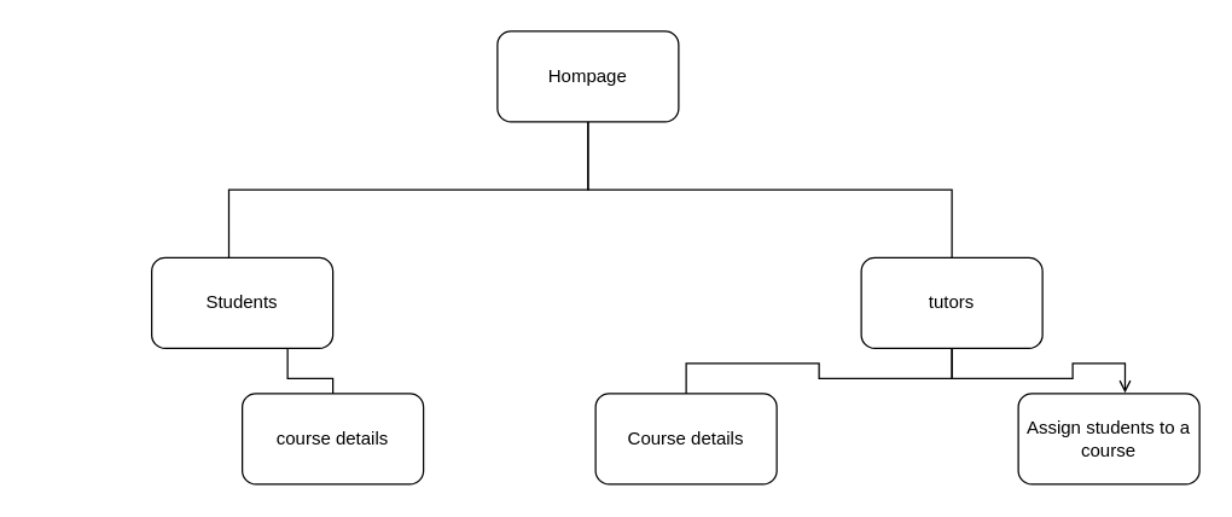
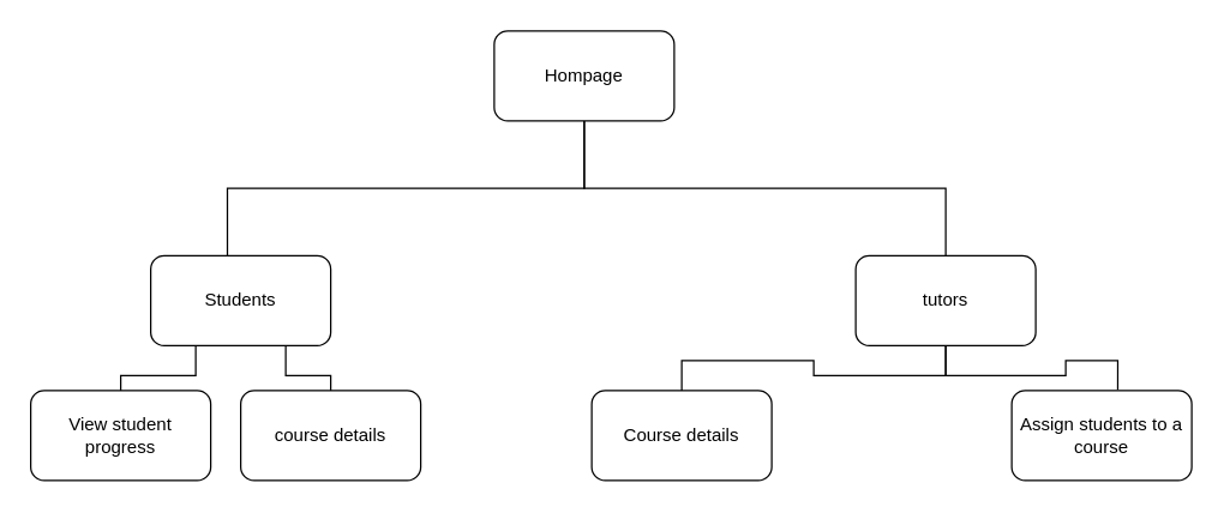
  <mxCell id="0" />
  <mxCell id="1" parent="0" />
  <mxCell id="2" style="edgeStyle=orthogonalEdgeStyle;rounded=0;orthogonalLoop=1;jettySize=auto;html=1;exitX=0.5;exitY=1;exitDx=0;exitDy=0;endArrow=none;endFill=0;entryX=0.426;entryY=0.022;entryDx=0;entryDy=0;entryPerimeter=0;" edge="1" parent="1" source="4" target="9"><mxGeometry relative="1" as="geometry"><mxPoint x="290.059" y="170" as="targetPoint" /></mxGeometry></mxCell>
  <mxCell id="3" style="edgeStyle=orthogonalEdgeStyle;rounded=0;orthogonalLoop=1;jettySize=auto;html=1;exitX=0.5;exitY=1;exitDx=0;exitDy=0;entryX=0.5;entryY=0;entryDx=0;entryDy=0;endArrow=none;endFill=0;" edge="1" parent="1" source="4" target="13"><mxGeometry relative="1" as="geometry"><mxPoint x="524" y="170" as="targetPoint" /></mxGeometry></mxCell>
  <mxCell id="4" value="Hompage" style="rounded=1;whiteSpace=wrap;html=1;" vertex="1" parent="1"><mxGeometry x="329" y="20" width="120" height="60" as="geometry" /></mxCell>
  <mxCell id="5" value="Course details" style="rounded=1;whiteSpace=wrap;html=1;" vertex="1" parent="1"><mxGeometry x="394" y="260" width="120" height="60" as="geometry" /></mxCell>
+ <mxCell id="6" value="View student progress" style="rounded=1;whiteSpace=wrap;html=1;" vertex="1" parent="1"><mxGeometry x="20" y="260" width="120" height="60" as="geometry" /></mxCell>
+ <mxCell id="7" style="edgeStyle=orthogonalEdgeStyle;rounded=0;orthogonalLoop=1;jettySize=auto;html=1;exitX=0.25;exitY=1;exitDx=0;exitDy=0;entryX=0.5;entryY=0;entryDx=0;entryDy=0;endArrow=none;endFill=0;strokeWidth=1;" edge="1" parent="1" source="9" target="6"><mxGeometry relative="1" as="geometry" /></mxCell>
  <mxCell id="8" style="edgeStyle=orthogonalEdgeStyle;rounded=0;orthogonalLoop=1;jettySize=auto;html=1;exitX=0.75;exitY=1;exitDx=0;exitDy=0;entryX=0.5;entryY=0;entryDx=0;entryDy=0;endArrow=none;endFill=0;strokeWidth=1;" edge="1" parent="1" source="9" target="14"><mxGeometry relative="1" as="geometry" /></mxCell>
  <mxCell id="9" value="Students" style="rounded=1;whiteSpace=wrap;html=1;" vertex="1" parent="1"><mxGeometry x="100" y="170" width="120" height="60" as="geometry" /></mxCell>
  <mxCell id="10" value="Assign students to a course" style="rounded=1;whiteSpace=wrap;html=1;" vertex="1" parent="1"><mxGeometry x="674" y="260" width="120" height="60" as="geometry" /></mxCell>
  <mxCell id="11" style="edgeStyle=orthogonalEdgeStyle;rounded=0;orthogonalLoop=1;jettySize=auto;html=1;exitX=0.5;exitY=1;exitDx=0;exitDy=0;entryX=0.5;entryY=0;entryDx=0;entryDy=0;endArrow=none;endFill=0;strokeWidth=1;" edge="1" parent="1" source="13" target="5"><mxGeometry relative="1" as="geometry"><Array as="points"><mxPoint x="630" y="250" /><mxPoint x="542" y="250" /><mxPoint x="542" y="240" /><mxPoint x="454" y="240" /></Array></mxGeometry></mxCell>
- <mxCell id="12" style="edgeStyle=orthogonalEdgeStyle;rounded=0;orthogonalLoop=1;jettySize=auto;html=1;exitX=0.5;exitY=1;exitDx=0;exitDy=0;entryX=0.589;entryY=-0.008;entryDx=0;entryDy=0;entryPerimeter=0;endArrow=open;endFill=0;strokeWidth=1;" edge="1" parent="1" source="13" target="10"><mxGeometry relative="1" as="geometry" /></mxCell>
+ <mxCell id="12" style="edgeStyle=orthogonalEdgeStyle;rounded=0;orthogonalLoop=1;jettySize=auto;html=1;exitX=0.5;exitY=1;exitDx=0;exitDy=0;entryX=0.589;entryY=-0.008;entryDx=0;entryDy=0;entryPerimeter=0;endArrow=none;endFill=0;strokeWidth=1;" edge="1" parent="1" source="13" target="10"><mxGeometry relative="1" as="geometry" /></mxCell>
  <mxCell id="13" value="&lt;span style=&quot;font-weight: normal&quot;&gt;tutors&lt;/span&gt;" style="rounded=1;whiteSpace=wrap;html=1;fontStyle=1" vertex="1" parent="1"><mxGeometry x="570" y="170" width="120" height="60" as="geometry" /></mxCell>
  <mxCell id="14" value="course details" style="rounded=1;whiteSpace=wrap;html=1;" vertex="1" parent="1"><mxGeometry x="160" y="260" width="120" height="60" as="geometry" /></mxCell>
